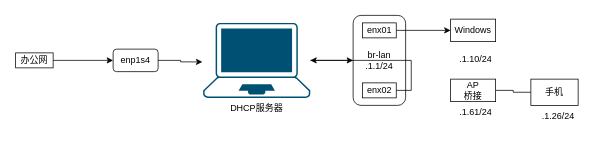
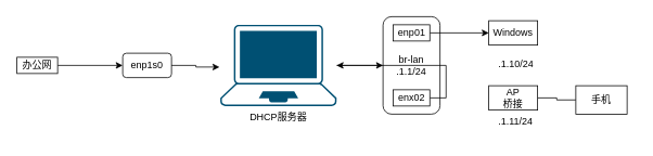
  <mxCell id="0" />
  <mxCell id="1" parent="0" />
  <mxCell id="2" value="&lt;div&gt;br-lan&lt;/div&gt;&lt;div&gt;.1.1/24&lt;/div&gt;" style="rounded=1;whiteSpace=wrap;html=1;movable=1;resizable=1;rotatable=1;deletable=1;editable=1;locked=0;connectable=1;direction=east;" parent="1" vertex="1"><mxGeometry x="470" y="20" width="70" height="120" as="geometry" /></mxCell>
  <mxCell id="3" value="" style="edgeStyle=orthogonalEdgeStyle;rounded=0;orthogonalLoop=1;jettySize=auto;html=1;entryX=0;entryY=0.5;entryDx=0;entryDy=0;" parent="1" source="4" target="2" edge="1"><mxGeometry relative="1" as="geometry" /></mxCell>
  <mxCell id="4" value="DHCP服务器" style="points=[[0.13,0.02,0],[0.5,0,0],[0.87,0.02,0],[0.885,0.4,0],[0.985,0.985,0],[0.5,1,0],[0.015,0.985,0],[0.115,0.4,0]];verticalLabelPosition=bottom;sketch=0;html=1;verticalAlign=top;aspect=fixed;align=center;pointerEvents=1;shape=mxgraph.cisco19.laptop;fillColor=#005073;strokeColor=none;" parent="1" vertex="1"><mxGeometry x="270" y="30" width="142.86" height="100" as="geometry" /></mxCell>
  <mxCell id="5" style="edgeStyle=orthogonalEdgeStyle;rounded=0;orthogonalLoop=1;jettySize=auto;html=1;exitX=1;exitY=0.5;exitDx=0;exitDy=0;entryX=0;entryY=0.5;entryDx=0;entryDy=0;" parent="1" source="6" target="12" edge="1"><mxGeometry relative="1" as="geometry" /></mxCell>
  <mxCell id="6" value="办公网" style="rounded=0;whiteSpace=wrap;html=1;" parent="1" vertex="1"><mxGeometry x="20" y="70" width="50" height="20" as="geometry" /></mxCell>
  <mxCell id="7" style="edgeStyle=orthogonalEdgeStyle;rounded=0;orthogonalLoop=1;jettySize=auto;html=1;exitX=1;exitY=0.5;exitDx=0;exitDy=0;" parent="1" source="8" target="4" edge="1"><mxGeometry relative="1" as="geometry" /></mxCell>
  <mxCell id="8" value="&lt;div&gt;enx02&lt;/div&gt;" style="rounded=0;whiteSpace=wrap;html=1;movable=1;resizable=1;rotatable=1;deletable=1;editable=1;locked=0;connectable=1;" parent="1" vertex="1"><mxGeometry x="482.5" y="110" width="45" height="20" as="geometry" /></mxCell>
  <mxCell id="9" style="edgeStyle=orthogonalEdgeStyle;rounded=0;orthogonalLoop=1;jettySize=auto;html=1;exitX=1;exitY=0.5;exitDx=0;exitDy=0;entryX=0;entryY=0.5;entryDx=0;entryDy=0;" parent="1" source="10" target="14" edge="1"><mxGeometry relative="1" as="geometry" /></mxCell>
- <mxCell id="10" value="enx01" style="rounded=0;whiteSpace=wrap;html=1;movable=1;resizable=1;rotatable=1;deletable=1;editable=1;locked=0;connectable=1;" parent="1" vertex="1"><mxGeometry x="482.5" y="30" width="45" height="20" as="geometry" /></mxCell>
+ <mxCell id="10" value="enp01" style="rounded=0;whiteSpace=wrap;html=1;movable=1;resizable=1;rotatable=1;deletable=1;editable=1;locked=0;connectable=1;" parent="1" vertex="1"><mxGeometry x="482.5" y="30" width="45" height="20" as="geometry" /></mxCell>
  <mxCell id="11" style="edgeStyle=orthogonalEdgeStyle;rounded=0;orthogonalLoop=1;jettySize=auto;html=1;exitX=0.5;exitY=1;exitDx=0;exitDy=0;" parent="1" source="8" target="8" edge="1"><mxGeometry relative="1" as="geometry" /></mxCell>
- <mxCell id="12" value="enp1s4" style="rounded=1;whiteSpace=wrap;html=1;" parent="1" vertex="1"><mxGeometry x="150" y="65" width="60" height="30" as="geometry" /></mxCell>
+ <mxCell id="12" value="enp1s0" style="rounded=1;whiteSpace=wrap;html=1;" parent="1" vertex="1"><mxGeometry x="150" y="65" width="60" height="30" as="geometry" /></mxCell>
  <mxCell id="13" style="edgeStyle=orthogonalEdgeStyle;rounded=0;orthogonalLoop=1;jettySize=auto;html=1;exitX=1;exitY=0.5;exitDx=0;exitDy=0;entryX=-0.007;entryY=0.52;entryDx=0;entryDy=0;entryPerimeter=0;" parent="1" source="12" target="4" edge="1"><mxGeometry relative="1" as="geometry" /></mxCell>
  <mxCell id="14" value="Windows" style="rounded=0;whiteSpace=wrap;html=1;" parent="1" vertex="1"><mxGeometry x="600" y="25" width="60" height="30" as="geometry" /></mxCell>
  <mxCell id="15" style="edgeStyle=orthogonalEdgeStyle;rounded=0;orthogonalLoop=1;jettySize=auto;html=1;exitX=1;exitY=0.5;exitDx=0;exitDy=0;entryX=0;entryY=0.5;entryDx=0;entryDy=0;endArrow=none;" parent="1" source="16" target="17" edge="1"><mxGeometry relative="1" as="geometry" /></mxCell>
  <mxCell id="16" value="&lt;div&gt;AP&lt;/div&gt;&lt;div&gt;桥接&lt;/div&gt;" style="rounded=0;whiteSpace=wrap;html=1;" parent="1" vertex="1"><mxGeometry x="600" y="105" width="60" height="30" as="geometry" /></mxCell>
  <mxCell id="17" value="&lt;div&gt;手机&lt;/div&gt;" style="rounded=0;whiteSpace=wrap;html=1;" parent="1" vertex="1"><mxGeometry x="707" y="105" width="63" height="35" as="geometry" /></mxCell>
  <mxCell id="18" value="&lt;div&gt;.1.10/24&lt;/div&gt;" style="text;html=1;whiteSpace=wrap;overflow=hidden;rounded=0;" parent="1" vertex="1"><mxGeometry x="610" y="65" width="60" height="30" as="geometry" /></mxCell>
- <mxCell id="19" value="&lt;div&gt;.1.26/24&lt;/div&gt;" style="text;html=1;whiteSpace=wrap;overflow=hidden;rounded=0;" parent="1" vertex="1"><mxGeometry x="720" y="140" width="60" height="30" as="geometry" /></mxCell>
- <mxCell id="20" value="&lt;div&gt;.1.61/24&lt;/div&gt;" style="text;html=1;whiteSpace=wrap;overflow=hidden;rounded=0;" parent="1" vertex="1"><mxGeometry x="610" y="135" width="60" height="30" as="geometry" /></mxCell>
+ <mxCell id="20" value="&lt;div&gt;.1.11/24&lt;/div&gt;" style="text;html=1;whiteSpace=wrap;overflow=hidden;rounded=0;" parent="1" vertex="1"><mxGeometry x="610" y="135" width="60" height="30" as="geometry" /></mxCell>
